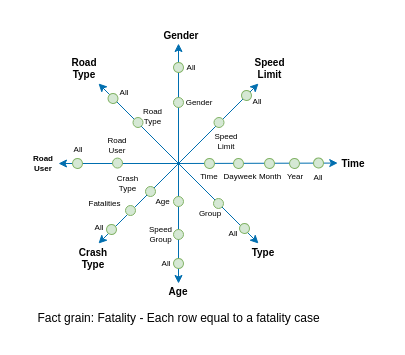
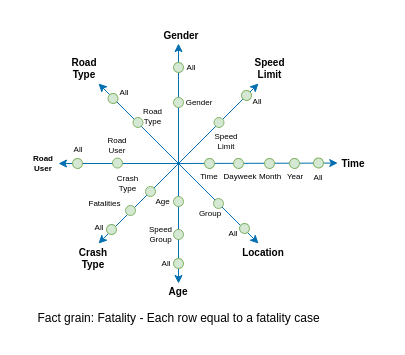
  <mxCell id="0" />
  <mxCell id="1" parent="0" />
  <mxCell id="2" value="" style="endArrow=classic;html=1;rounded=0;fillColor=#1ba1e2;strokeColor=#006EAF;movable=1;resizable=1;rotatable=1;deletable=1;editable=1;locked=0;connectable=1;entryX=0.45;entryY=0.767;entryDx=0;entryDy=0;entryPerimeter=0;" parent="1" edge="1" target="55"><mxGeometry width="50" height="50" relative="1" as="geometry"><mxPoint x="178" y="163" as="sourcePoint" /><mxPoint x="178" y="53" as="targetPoint" /></mxGeometry></mxCell>
  <mxCell id="3" value="" style="endArrow=classic;html=1;rounded=0;fillColor=#1ba1e2;strokeColor=#006EAF;movable=1;resizable=1;rotatable=1;deletable=1;editable=1;locked=0;connectable=1;entryX=0.692;entryY=0.052;entryDx=0;entryDy=0;entryPerimeter=0;" parent="1" edge="1"><mxGeometry width="50" height="50" relative="1" as="geometry"><mxPoint x="178" y="163" as="sourcePoint" /><mxPoint x="337.27" y="162.563" as="targetPoint" /></mxGeometry></mxCell>
  <mxCell id="4" value="&lt;b&gt;Road User&lt;/b&gt;" style="text;html=1;align=center;verticalAlign=middle;whiteSpace=wrap;rounded=0;movable=1;resizable=1;rotatable=1;deletable=1;editable=1;locked=0;connectable=1;container=0;fontSize=8;" parent="1" vertex="1"><mxGeometry x="33" y="147.58" width="20" height="30" as="geometry" /></mxCell>
  <mxCell id="5" value="Speed Limit" style="text;html=1;align=center;verticalAlign=middle;whiteSpace=wrap;rounded=0;movable=1;resizable=1;rotatable=1;deletable=1;editable=1;locked=0;connectable=1;container=0;fontSize=8;" parent="1" vertex="1"><mxGeometry x="211" y="125.58" width="30" height="30" as="geometry" /></mxCell>
  <mxCell id="6" value="Road User" style="text;html=1;align=center;verticalAlign=middle;whiteSpace=wrap;rounded=0;movable=1;resizable=1;rotatable=1;deletable=1;editable=1;locked=0;connectable=1;container=0;fontSize=8;" parent="1" vertex="1"><mxGeometry x="107" y="130" width="20" height="30" as="geometry" /></mxCell>
  <mxCell id="7" value="Speed Group" style="text;html=1;align=center;verticalAlign=middle;whiteSpace=wrap;rounded=0;movable=1;resizable=1;rotatable=1;deletable=1;editable=1;locked=0;connectable=1;container=0;fontSize=8;" parent="1" vertex="1"><mxGeometry x="141.5" y="219" width="37" height="30" as="geometry" /></mxCell>
  <mxCell id="8" value="Fatalities" style="text;html=1;align=center;verticalAlign=middle;whiteSpace=wrap;rounded=0;movable=1;resizable=1;rotatable=1;deletable=1;editable=1;locked=0;connectable=1;container=0;fontSize=8;" parent="1" vertex="1"><mxGeometry x="93" y="188" width="23" height="30" as="geometry" /></mxCell>
  <mxCell id="9" value="" style="endArrow=classic;html=1;rounded=0;fillColor=#1ba1e2;strokeColor=#006EAF;movable=1;resizable=1;rotatable=1;deletable=1;editable=1;locked=0;connectable=1;" parent="1" edge="1"><mxGeometry width="50" height="50" relative="1" as="geometry"><mxPoint x="178" y="163" as="sourcePoint" /><mxPoint x="58" y="163" as="targetPoint" /></mxGeometry></mxCell>
  <mxCell id="10" value="Gender" style="text;html=1;align=center;verticalAlign=middle;whiteSpace=wrap;rounded=0;movable=1;resizable=1;rotatable=1;deletable=1;editable=1;locked=0;connectable=1;container=0;fontSize=8;" parent="1" vertex="1"><mxGeometry x="169" y="87" width="60" height="30" as="geometry" /></mxCell>
  <mxCell id="11" value="&lt;font&gt;Road Type&lt;/font&gt;" style="text;html=1;align=center;verticalAlign=middle;rounded=0;fontSize=8;whiteSpace=wrap;spacing=0;" parent="1" vertex="1"><mxGeometry x="147" y="100.58" width="11" height="30" as="geometry" /></mxCell>
- <mxCell id="12" value="Type" style="text;html=1;align=center;verticalAlign=middle;whiteSpace=wrap;rounded=0;fontStyle=1;movable=1;resizable=1;rotatable=1;deletable=1;editable=1;locked=0;connectable=1;container=0;fontSize=10;" parent="1" vertex="1"><mxGeometry x="233" y="237" width="60" height="30" as="geometry" /></mxCell>
+ <mxCell id="12" value="Location" style="text;html=1;align=center;verticalAlign=middle;whiteSpace=wrap;rounded=0;fontStyle=1;movable=1;resizable=1;rotatable=1;deletable=1;editable=1;locked=0;connectable=1;container=0;fontSize=10;" parent="1" vertex="1"><mxGeometry x="233" y="237" width="60" height="30" as="geometry" /></mxCell>
  <mxCell id="13" value="Time" style="text;html=1;align=center;verticalAlign=middle;whiteSpace=wrap;rounded=0;movable=1;resizable=1;rotatable=1;deletable=1;editable=1;locked=0;connectable=1;container=0;fontSize=8;" parent="1" vertex="1"><mxGeometry x="179" y="161" width="60" height="30" as="geometry" /></mxCell>
  <mxCell id="14" value="Time" style="text;html=1;align=center;verticalAlign=middle;whiteSpace=wrap;rounded=0;fontStyle=1;movable=1;resizable=1;rotatable=1;deletable=1;editable=1;locked=0;connectable=1;container=0;rotation=0;fontSize=10;" parent="1" vertex="1"><mxGeometry x="323" y="148.003" width="60" height="30" as="geometry" /></mxCell>
  <mxCell id="15" value="Year" style="text;html=1;align=center;verticalAlign=middle;whiteSpace=wrap;rounded=0;movable=1;resizable=1;rotatable=1;deletable=1;editable=1;locked=0;connectable=1;container=0;rotation=0;fontSize=8;" parent="1" vertex="1"><mxGeometry x="265" y="160.583" width="60" height="30" as="geometry" /></mxCell>
  <mxCell id="16" value="Dayweek" style="text;html=1;align=center;verticalAlign=middle;whiteSpace=wrap;rounded=0;rotation=0;movable=1;resizable=1;rotatable=1;deletable=1;editable=1;locked=0;connectable=1;container=0;fontSize=8;" parent="1" vertex="1"><mxGeometry x="210" y="161.003" width="60" height="30" as="geometry" /></mxCell>
  <mxCell id="17" value="" style="ellipse;whiteSpace=wrap;html=1;aspect=fixed;fillColor=#d5e8d4;strokeColor=#82b366;rotation=95;movable=1;resizable=1;rotatable=1;deletable=1;editable=1;locked=0;connectable=1;container=0;fontSize=8;" parent="1" vertex="1"><mxGeometry x="204" y="158" width="10" height="10" as="geometry" /></mxCell>
  <mxCell id="18" value="" style="ellipse;whiteSpace=wrap;html=1;aspect=fixed;fillColor=#d5e8d4;strokeColor=#82b366;rotation=95;movable=1;resizable=1;rotatable=1;deletable=1;editable=1;locked=0;connectable=1;container=0;fontSize=8;" parent="1" vertex="1"><mxGeometry x="233" y="158.003" width="10" height="10" as="geometry" /></mxCell>
  <mxCell id="19" value="" style="ellipse;whiteSpace=wrap;html=1;aspect=fixed;fillColor=#d5e8d4;strokeColor=#82b366;rotation=95;movable=1;resizable=1;rotatable=1;deletable=1;editable=1;locked=0;connectable=1;container=0;fontSize=8;" parent="1" vertex="1"><mxGeometry x="264" y="158.003" width="10" height="10" as="geometry" /></mxCell>
  <mxCell id="20" value="" style="ellipse;whiteSpace=wrap;html=1;aspect=fixed;fillColor=#d5e8d4;strokeColor=#82b366;rotation=95;movable=1;resizable=1;rotatable=1;deletable=1;editable=1;locked=0;connectable=1;container=0;fontSize=8;" parent="1" vertex="1"><mxGeometry x="289" y="158.003" width="10" height="10" as="geometry" /></mxCell>
  <mxCell id="21" value="" style="ellipse;whiteSpace=wrap;html=1;aspect=fixed;fillColor=#d5e8d4;strokeColor=#82b366;rotation=95;movable=1;resizable=1;rotatable=1;deletable=1;editable=1;locked=0;connectable=1;container=0;fontSize=8;" parent="1" vertex="1"><mxGeometry x="313" y="157.583" width="10" height="10" as="geometry" /></mxCell>
  <mxCell id="22" value="Month" style="text;html=1;align=center;verticalAlign=middle;whiteSpace=wrap;rounded=0;movable=1;resizable=1;rotatable=1;deletable=1;editable=1;locked=0;connectable=1;container=0;rotation=0;fontSize=8;" parent="1" vertex="1"><mxGeometry x="240" y="160.583" width="60" height="30" as="geometry" /></mxCell>
  <mxCell id="23" value="" style="ellipse;whiteSpace=wrap;html=1;aspect=fixed;fillColor=#d5e8d4;strokeColor=#82b366;rotation=0;movable=1;resizable=1;rotatable=1;deletable=1;editable=1;locked=0;connectable=1;container=0;" vertex="1" parent="1"><mxGeometry x="112" y="157.58" width="10" height="10" as="geometry" /></mxCell>
  <mxCell id="24" value="" style="ellipse;whiteSpace=wrap;html=1;aspect=fixed;fillColor=#d5e8d4;strokeColor=#82b366;rotation=90;movable=1;resizable=1;rotatable=1;deletable=1;editable=1;locked=0;connectable=1;container=0;fontSize=8;" vertex="1" parent="1"><mxGeometry x="173" y="97" width="10" height="10" as="geometry" /></mxCell>
  <mxCell id="25" value="Group" style="text;html=1;align=center;verticalAlign=middle;whiteSpace=wrap;rounded=0;fontSize=8;fontFamily=Helvetica;fontStyle=0;movable=1;resizable=1;rotatable=1;deletable=1;editable=1;locked=0;connectable=1;container=0;" parent="1" vertex="1"><mxGeometry x="180" y="198" width="60" height="30" as="geometry" /></mxCell>
  <mxCell id="26" value="" style="endArrow=classic;html=1;rounded=0;fillColor=#1ba1e2;strokeColor=#006EAF;movable=1;resizable=1;rotatable=1;deletable=1;editable=1;locked=0;connectable=1;" edge="1" parent="1"><mxGeometry width="50" height="50" relative="1" as="geometry"><mxPoint x="178" y="163" as="sourcePoint" /><mxPoint x="258" y="243" as="targetPoint" /></mxGeometry></mxCell>
  <mxCell id="27" value="" style="ellipse;whiteSpace=wrap;html=1;aspect=fixed;fillColor=#d5e8d4;strokeColor=#82b366;rotation=90;movable=1;resizable=1;rotatable=1;deletable=1;editable=1;locked=0;connectable=1;container=0;fontSize=8;" vertex="1" parent="1"><mxGeometry x="213" y="198" width="10" height="10" as="geometry" /></mxCell>
  <mxCell id="28" value="" style="endArrow=classic;html=1;rounded=0;fillColor=#1ba1e2;strokeColor=#006EAF;movable=1;resizable=1;rotatable=1;deletable=1;editable=1;locked=0;connectable=1;" edge="1" parent="1"><mxGeometry width="50" height="50" relative="1" as="geometry"><mxPoint x="178" y="163" as="sourcePoint" /><mxPoint x="178" y="283" as="targetPoint" /></mxGeometry></mxCell>
  <mxCell id="29" value="Age" style="text;html=1;align=center;verticalAlign=middle;whiteSpace=wrap;rounded=0;fontStyle=1;movable=1;resizable=1;rotatable=1;deletable=1;editable=1;locked=0;connectable=1;container=0;fontSize=10;" vertex="1" parent="1"><mxGeometry x="148" y="276" width="60" height="30" as="geometry" /></mxCell>
  <mxCell id="30" value="" style="ellipse;whiteSpace=wrap;html=1;aspect=fixed;fillColor=#d5e8d4;strokeColor=#82b366;rotation=90;movable=1;resizable=1;rotatable=1;deletable=1;editable=1;locked=0;connectable=1;container=0;fontSize=8;" vertex="1" parent="1"><mxGeometry x="173" y="229" width="10" height="10" as="geometry" /></mxCell>
  <mxCell id="31" value="" style="endArrow=classic;html=1;rounded=0;fillColor=#1ba1e2;strokeColor=#006EAF;movable=1;resizable=1;rotatable=1;deletable=1;editable=1;locked=0;connectable=1;" edge="1" parent="1"><mxGeometry width="50" height="50" relative="1" as="geometry"><mxPoint x="178" y="163" as="sourcePoint" /><mxPoint x="98" y="243" as="targetPoint" /></mxGeometry></mxCell>
  <mxCell id="32" value="" style="ellipse;whiteSpace=wrap;html=1;aspect=fixed;fillColor=#d5e8d4;strokeColor=#82b366;rotation=90;movable=1;resizable=1;rotatable=1;deletable=1;editable=1;locked=0;connectable=1;container=0;fontSize=8;" vertex="1" parent="1"><mxGeometry x="125" y="205" width="10" height="10" as="geometry" /></mxCell>
  <mxCell id="33" value="Crash&lt;br&gt;Type" style="text;html=1;align=center;verticalAlign=middle;whiteSpace=wrap;rounded=0;fontStyle=1;movable=1;resizable=1;rotatable=1;deletable=1;editable=1;locked=0;connectable=1;container=0;fontSize=10;" vertex="1" parent="1"><mxGeometry x="63" y="243" width="60" height="30" as="geometry" /></mxCell>
  <mxCell id="34" value="" style="endArrow=classic;html=1;rounded=0;fillColor=#1ba1e2;strokeColor=#006EAF;movable=1;resizable=1;rotatable=1;deletable=1;editable=1;locked=0;connectable=1;" edge="1" parent="1"><mxGeometry width="50" height="50" relative="1" as="geometry"><mxPoint x="178" y="163" as="sourcePoint" /><mxPoint x="258" y="83" as="targetPoint" /></mxGeometry></mxCell>
  <mxCell id="35" value="" style="ellipse;whiteSpace=wrap;html=1;aspect=fixed;fillColor=#d5e8d4;strokeColor=#82b366;rotation=90;movable=1;resizable=1;rotatable=1;deletable=1;editable=1;locked=0;connectable=1;container=0;fontSize=8;" vertex="1" parent="1"><mxGeometry x="213.5" y="117" width="10" height="10" as="geometry" /></mxCell>
  <mxCell id="36" value="Speed Limit" style="text;html=1;align=center;verticalAlign=middle;whiteSpace=wrap;rounded=0;fontStyle=1;movable=1;resizable=1;rotatable=1;deletable=1;editable=1;locked=0;connectable=1;container=0;fontSize=10;" vertex="1" parent="1"><mxGeometry x="256.5" y="53" width="25" height="30" as="geometry" /></mxCell>
  <mxCell id="37" value="" style="endArrow=classic;html=1;rounded=0;fillColor=#1ba1e2;strokeColor=#006EAF;movable=1;resizable=1;rotatable=1;deletable=1;editable=1;locked=0;connectable=1;" edge="1" parent="1"><mxGeometry width="50" height="50" relative="1" as="geometry"><mxPoint x="178" y="163" as="sourcePoint" /><mxPoint x="98" y="83" as="targetPoint" /></mxGeometry></mxCell>
  <mxCell id="38" value="" style="ellipse;whiteSpace=wrap;html=1;aspect=fixed;fillColor=#d5e8d4;strokeColor=#82b366;rotation=90;movable=1;resizable=1;rotatable=1;deletable=1;editable=1;locked=0;connectable=1;container=0;fontSize=8;" vertex="1" parent="1"><mxGeometry x="132.5" y="117" width="10" height="10" as="geometry" /></mxCell>
  <mxCell id="39" value="Road Type" style="text;html=1;align=center;verticalAlign=middle;whiteSpace=wrap;rounded=0;fontStyle=1;movable=1;resizable=1;rotatable=1;deletable=1;editable=1;locked=0;connectable=1;container=0;fontSize=10;" vertex="1" parent="1"><mxGeometry x="74" y="53" width="20" height="30" as="geometry" /></mxCell>
  <mxCell id="40" value="" style="ellipse;whiteSpace=wrap;html=1;aspect=fixed;fillColor=#d5e8d4;strokeColor=#82b366;rotation=95;movable=1;resizable=1;rotatable=1;deletable=1;editable=1;locked=0;connectable=1;container=0;fontSize=8;direction=south;" vertex="1" parent="1"><mxGeometry x="241" y="90.003" width="10" height="10" as="geometry" /></mxCell>
  <mxCell id="41" value="" style="ellipse;whiteSpace=wrap;html=1;aspect=fixed;fillColor=#d5e8d4;strokeColor=#82b366;rotation=95;movable=1;resizable=1;rotatable=1;deletable=1;editable=1;locked=0;connectable=1;container=0;fontSize=8;" vertex="1" parent="1"><mxGeometry x="173" y="62.003" width="10" height="10" as="geometry" /></mxCell>
  <mxCell id="42" value="" style="ellipse;whiteSpace=wrap;html=1;aspect=fixed;fillColor=#d5e8d4;strokeColor=#82b366;rotation=95;movable=1;resizable=1;rotatable=1;deletable=1;editable=1;locked=0;connectable=1;container=0;fontSize=8;" vertex="1" parent="1"><mxGeometry x="107.5" y="93.003" width="10" height="10" as="geometry" /></mxCell>
  <mxCell id="43" value="" style="ellipse;whiteSpace=wrap;html=1;aspect=fixed;fillColor=#d5e8d4;strokeColor=#82b366;rotation=95;movable=1;resizable=1;rotatable=1;deletable=1;editable=1;locked=0;connectable=1;container=0;fontSize=8;" vertex="1" parent="1"><mxGeometry x="72" y="158.003" width="10" height="10" as="geometry" /></mxCell>
  <mxCell id="44" value="" style="ellipse;whiteSpace=wrap;html=1;aspect=fixed;fillColor=#d5e8d4;strokeColor=#82b366;rotation=95;movable=1;resizable=1;rotatable=1;deletable=1;editable=1;locked=0;connectable=1;container=0;fontSize=8;" vertex="1" parent="1"><mxGeometry x="106" y="224.003" width="10" height="10" as="geometry" /></mxCell>
  <mxCell id="45" value="" style="ellipse;whiteSpace=wrap;html=1;aspect=fixed;fillColor=#d5e8d4;strokeColor=#82b366;rotation=95;movable=1;resizable=1;rotatable=1;deletable=1;editable=1;locked=0;connectable=1;container=0;fontSize=8;" vertex="1" parent="1"><mxGeometry x="173" y="258.003" width="10" height="10" as="geometry" /></mxCell>
  <mxCell id="46" value="" style="ellipse;whiteSpace=wrap;html=1;aspect=fixed;fillColor=#d5e8d4;strokeColor=#82b366;rotation=95;movable=1;resizable=1;rotatable=1;deletable=1;editable=1;locked=0;connectable=1;container=0;fontSize=8;" vertex="1" parent="1"><mxGeometry x="239" y="223.003" width="10" height="10" as="geometry" /></mxCell>
  <mxCell id="47" value="All" style="text;html=1;align=center;verticalAlign=middle;whiteSpace=wrap;rounded=0;movable=1;resizable=1;rotatable=1;deletable=1;editable=1;locked=0;connectable=1;container=0;rotation=0;fontSize=8;" vertex="1" parent="1"><mxGeometry x="227" y="86.003" width="60" height="30" as="geometry" /></mxCell>
  <mxCell id="48" value="All" style="text;html=1;align=center;verticalAlign=middle;whiteSpace=wrap;rounded=0;movable=1;resizable=1;rotatable=1;deletable=1;editable=1;locked=0;connectable=1;container=0;rotation=0;fontSize=8;" vertex="1" parent="1"><mxGeometry x="161" y="52.003" width="60" height="30" as="geometry" /></mxCell>
  <mxCell id="49" value="All" style="text;html=1;align=center;verticalAlign=middle;whiteSpace=wrap;rounded=0;movable=1;resizable=1;rotatable=1;deletable=1;editable=1;locked=0;connectable=1;container=0;rotation=0;fontSize=8;" vertex="1" parent="1"><mxGeometry x="47.5" y="134.003" width="60" height="30" as="geometry" /></mxCell>
  <mxCell id="50" value="All" style="text;html=1;align=center;verticalAlign=middle;whiteSpace=wrap;rounded=0;movable=1;resizable=1;rotatable=1;deletable=1;editable=1;locked=0;connectable=1;container=0;rotation=0;fontSize=8;" vertex="1" parent="1"><mxGeometry x="94" y="76.583" width="60" height="30" as="geometry" /></mxCell>
  <mxCell id="51" value="All" style="text;html=1;align=center;verticalAlign=middle;whiteSpace=wrap;rounded=0;movable=1;resizable=1;rotatable=1;deletable=1;editable=1;locked=0;connectable=1;container=0;rotation=0;fontSize=8;" vertex="1" parent="1"><mxGeometry x="69" y="212.003" width="60" height="30" as="geometry" /></mxCell>
  <mxCell id="52" value="All" style="text;html=1;align=center;verticalAlign=middle;whiteSpace=wrap;rounded=0;movable=1;resizable=1;rotatable=1;deletable=1;editable=1;locked=0;connectable=1;container=0;rotation=0;fontSize=8;" vertex="1" parent="1"><mxGeometry x="136" y="248.003" width="60" height="30" as="geometry" /></mxCell>
  <mxCell id="53" value="All" style="text;html=1;align=center;verticalAlign=middle;whiteSpace=wrap;rounded=0;movable=1;resizable=1;rotatable=1;deletable=1;editable=1;locked=0;connectable=1;container=0;rotation=0;fontSize=8;" vertex="1" parent="1"><mxGeometry x="203" y="218.003" width="60" height="30" as="geometry" /></mxCell>
  <mxCell id="54" value="All" style="text;html=1;align=center;verticalAlign=middle;whiteSpace=wrap;rounded=0;movable=1;resizable=1;rotatable=1;deletable=1;editable=1;locked=0;connectable=1;container=0;rotation=0;fontSize=8;" vertex="1" parent="1"><mxGeometry x="288" y="162.003" width="60" height="30" as="geometry" /></mxCell>
  <mxCell id="55" value="Gender" style="text;html=1;align=center;verticalAlign=middle;whiteSpace=wrap;rounded=0;fontStyle=1;movable=1;resizable=1;rotatable=1;deletable=1;editable=1;locked=0;connectable=1;container=0;fontSize=10;" parent="1" vertex="1"><mxGeometry x="151" y="20" width="60" height="30" as="geometry" /></mxCell>
  <mxCell id="56" value="Age" style="text;html=1;align=center;verticalAlign=middle;whiteSpace=wrap;rounded=0;movable=1;resizable=1;rotatable=1;deletable=1;editable=1;locked=0;connectable=1;container=0;fontSize=8;" vertex="1" parent="1"><mxGeometry x="144" y="186" width="37" height="30" as="geometry" /></mxCell>
  <mxCell id="57" value="" style="ellipse;whiteSpace=wrap;html=1;aspect=fixed;fillColor=#d5e8d4;strokeColor=#82b366;rotation=90;movable=1;resizable=1;rotatable=1;deletable=1;editable=1;locked=0;connectable=1;container=0;fontSize=8;" vertex="1" parent="1"><mxGeometry x="173" y="196" width="10" height="10" as="geometry" /></mxCell>
  <mxCell id="58" value="Fact grain: Fatality - Each row equal to a fatality case" style="text;html=1;align=center;verticalAlign=middle;whiteSpace=wrap;rounded=0;" vertex="1" parent="1"><mxGeometry x="20.5" y="303" width="315" height="30" as="geometry" /></mxCell>
  <mxCell id="59" value="" style="ellipse;whiteSpace=wrap;html=1;aspect=fixed;fillColor=#d5e8d4;strokeColor=#82b366;rotation=90;movable=1;resizable=1;rotatable=1;deletable=1;editable=1;locked=0;connectable=1;container=0;fontSize=8;" vertex="1" parent="1"><mxGeometry x="145" y="186" width="10" height="10" as="geometry" /></mxCell>
  <mxCell id="60" value="Crash Type" style="text;html=1;align=center;verticalAlign=middle;whiteSpace=wrap;rounded=0;movable=1;resizable=1;rotatable=1;deletable=1;editable=1;locked=0;connectable=1;container=0;fontSize=8;" vertex="1" parent="1"><mxGeometry x="116" y="167.58" width="23" height="30" as="geometry" /></mxCell>
